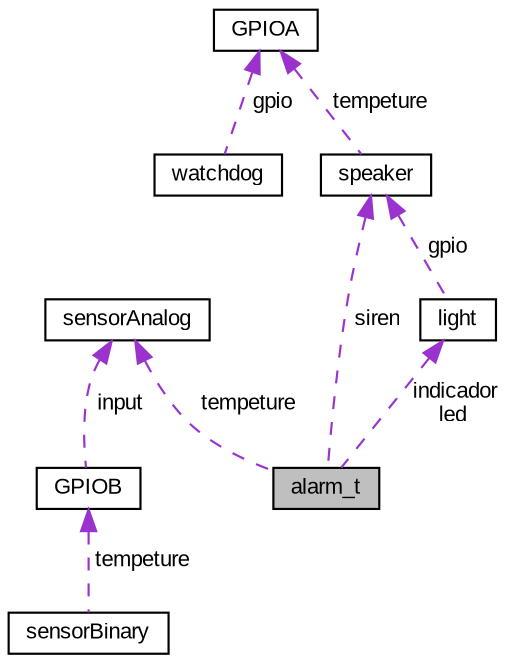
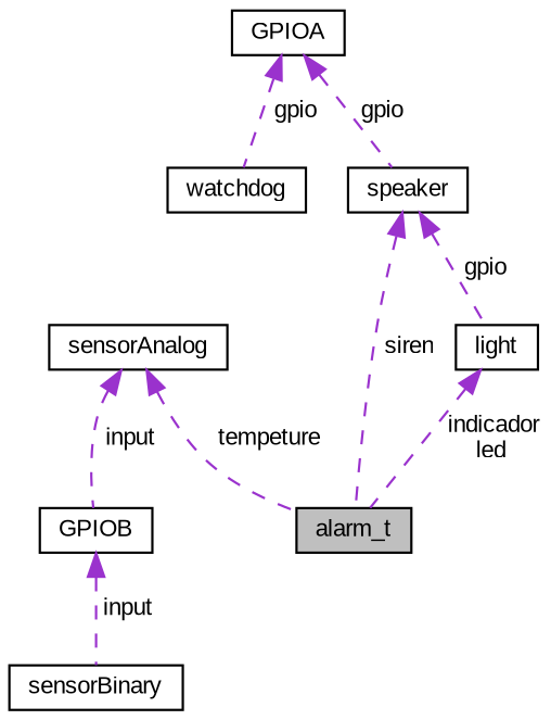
  digraph {
    fontname="Liberation Sans"
    node [color=black fillcolor=white fontname="Liberation Sans" fontsize=10 shape=record style=filled]
    edge [color=darkorchid3 dir=back fontname="Liberation Sans" fontsize=10 labelfontname=Helvetica labelfontsize=10 style=dashed]
    n1 [fillcolor=grey75 fontcolor=black height=0.2 label=alarm_t width=0.4]
    n2 [height=0.2 label=sensorAnalog width=0.4]
    n3 [height=0.2 label=GPIOB width=0.4]
    n4 [height=0.2 label=sensorBinary width=0.4]
    n5 [height=0.2 label=watchdog width=0.4]
    n6 [height=0.2 label=GPIOA width=0.4]
    n7 [height=0.2 label=speaker width=0.4]
    n8 [height=0.2 label=light width=0.4]
    n2 -> n1 [label=" tempeture"]
    n2 -> n3 [label=" input"]
-   n3 -> n4 [label=" tempeture"]
+   n3 -> n4 [label=" input"]
    n6 -> n5 [label=" gpio"]
-   n6 -> n7 [label=" tempeture"]
+   n6 -> n7 [label=" gpio"]
    n7 -> n1 [label=" siren"]
    n7 -> n8 [label=" gpio"]
    n8 -> n1 [label=" indicador\nled"]
  }
